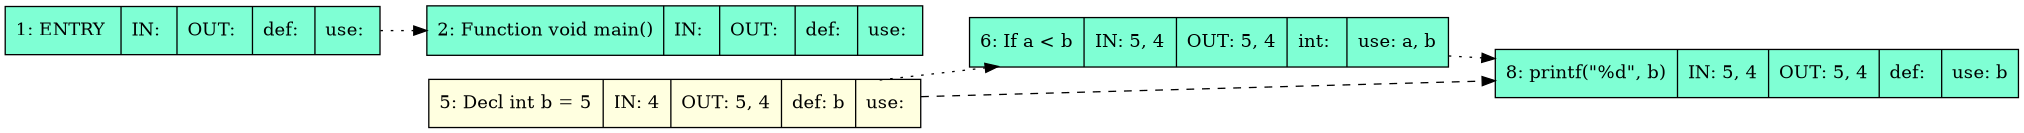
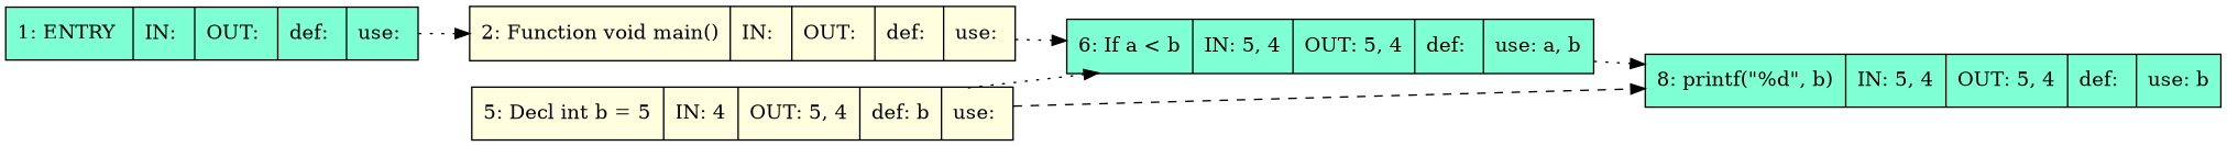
  digraph {
    rankdir=LR
    node [fillcolor=aquamarine shape=record style=filled]
    edge [style=dotted]
    n1 [label="{1: ENTRY\ |IN: |OUT: |def: |use: }"]
-   n2 [label="{2: Function\ void\ main()|IN: |OUT: |def: |use: }"]
-   n3 [label="{6: If\ a\ \<\ b|IN: 5, 4|OUT: 5, 4|int: |use: a, b}"]
+   n2 [fillcolor=lightyellow label="{2: Function\ void\ main()|IN: |OUT: |def: |use: }"]
+   n3 [label="{6: If\ a\ \<\ b|IN: 5, 4|OUT: 5, 4|def: |use: a, b}"]
    n4 [fillcolor=lightyellow label="{5: Decl\ int\ b\ =\ 5|IN: 4|OUT: 5, 4|def: b|use: }"]
    n5 [label="{8: printf(\"%d\",\ b)|IN: 5, 4|OUT: 5, 4|def: |use: b}"]
    n1 -> n2
+   n2 -> n3
    n3 -> n5
    n4 -> n3
    n4 -> n5 [style=dashed]
  }
